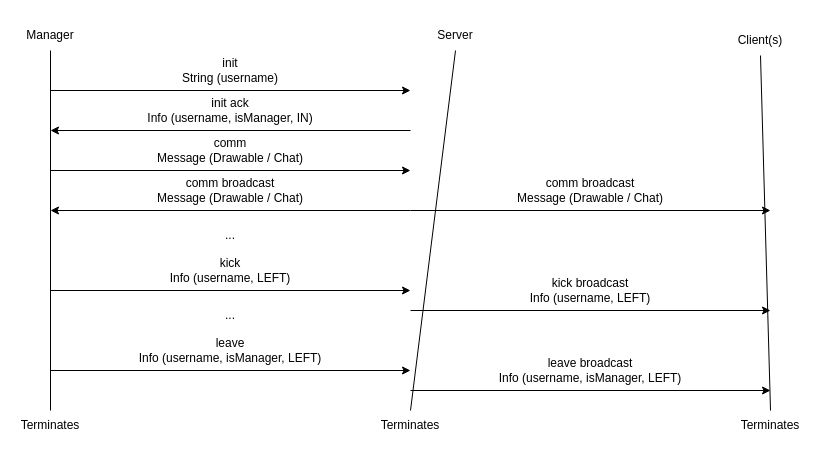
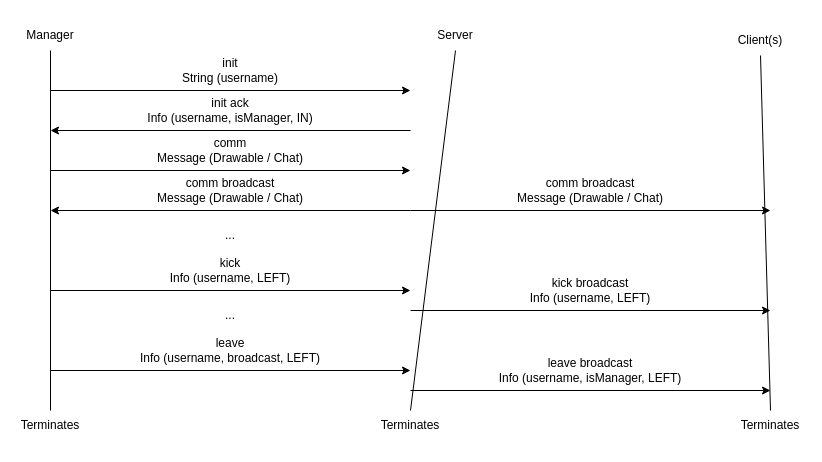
  <mxCell id="0" />
  <mxCell id="1" parent="0" />
  <mxCell id="2" value="Manager" style="text;html=1;strokeColor=none;fillColor=none;align=center;verticalAlign=middle;whiteSpace=wrap;rounded=0;" parent="1" vertex="1"><mxGeometry x="20" y="20" width="60" height="30" as="geometry" /></mxCell>
  <mxCell id="3" value="Server" style="text;html=1;strokeColor=none;fillColor=none;align=center;verticalAlign=middle;whiteSpace=wrap;rounded=0;" parent="1" vertex="1"><mxGeometry x="425" y="20" width="60" height="30" as="geometry" /></mxCell>
  <mxCell id="4" value="Client(s)" style="text;html=1;strokeColor=none;fillColor=none;align=center;verticalAlign=middle;whiteSpace=wrap;rounded=0;" parent="1" vertex="1"><mxGeometry x="730" y="25" width="60" height="30" as="geometry" /></mxCell>
  <mxCell id="5" value="" style="endArrow=none;html=1;rounded=0;entryX=0.5;entryY=1;entryDx=0;entryDy=0;" parent="1" target="3" edge="1"><mxGeometry width="50" height="50" relative="1" as="geometry"><mxPoint x="410" y="410" as="sourcePoint" /><mxPoint x="450" y="370" as="targetPoint" /></mxGeometry></mxCell>
  <mxCell id="6" value="" style="endArrow=none;html=1;rounded=0;entryX=0.5;entryY=1;entryDx=0;entryDy=0;" parent="1" target="4" edge="1"><mxGeometry width="50" height="50" relative="1" as="geometry"><mxPoint x="770" y="410" as="sourcePoint" /><mxPoint x="730" y="90" as="targetPoint" /></mxGeometry></mxCell>
  <mxCell id="7" value="" style="endArrow=none;html=1;rounded=0;entryX=0.5;entryY=1;entryDx=0;entryDy=0;" parent="1" target="2" edge="1"><mxGeometry width="50" height="50" relative="1" as="geometry"><mxPoint x="50" y="410" as="sourcePoint" /><mxPoint x="160" y="100" as="targetPoint" /></mxGeometry></mxCell>
  <mxCell id="8" value="" style="endArrow=classic;html=1;rounded=0;" parent="1" edge="1"><mxGeometry width="50" height="50" relative="1" as="geometry"><mxPoint x="50" y="90" as="sourcePoint" /><mxPoint x="410" y="90" as="targetPoint" /></mxGeometry></mxCell>
  <mxCell id="9" value="init&lt;br&gt;String (username)" style="text;html=1;strokeColor=none;fillColor=none;align=center;verticalAlign=middle;whiteSpace=wrap;rounded=0;" parent="1" vertex="1"><mxGeometry x="50" y="50" width="360" height="40" as="geometry" /></mxCell>
  <mxCell id="10" value="" style="endArrow=classic;html=1;rounded=0;" parent="1" edge="1"><mxGeometry width="50" height="50" relative="1" as="geometry"><mxPoint x="410" y="130" as="sourcePoint" /><mxPoint x="50" y="130" as="targetPoint" /></mxGeometry></mxCell>
  <mxCell id="11" value="init ack&lt;br&gt;Info (username, isManager, IN)" style="text;html=1;strokeColor=none;fillColor=none;align=center;verticalAlign=middle;whiteSpace=wrap;rounded=0;" parent="1" vertex="1"><mxGeometry x="50" y="90" width="360" height="40" as="geometry" /></mxCell>
  <mxCell id="12" value="" style="endArrow=classic;html=1;rounded=0;" parent="1" edge="1"><mxGeometry width="50" height="50" relative="1" as="geometry"><mxPoint x="50" y="170" as="sourcePoint" /><mxPoint x="410" y="170" as="targetPoint" /></mxGeometry></mxCell>
  <mxCell id="13" value="comm&lt;br&gt;Message (Drawable / Chat)" style="text;html=1;strokeColor=none;fillColor=none;align=center;verticalAlign=middle;whiteSpace=wrap;rounded=0;" parent="1" vertex="1"><mxGeometry x="50" y="130" width="360" height="40" as="geometry" /></mxCell>
  <mxCell id="14" value="" style="endArrow=classic;html=1;rounded=0;" parent="1" edge="1"><mxGeometry width="50" height="50" relative="1" as="geometry"><mxPoint x="410" y="210" as="sourcePoint" /><mxPoint x="50" y="210" as="targetPoint" /></mxGeometry></mxCell>
  <mxCell id="15" value="comm broadcast&lt;br&gt;Message (Drawable / Chat)" style="text;html=1;strokeColor=none;fillColor=none;align=center;verticalAlign=middle;whiteSpace=wrap;rounded=0;" parent="1" vertex="1"><mxGeometry x="50" y="170" width="360" height="40" as="geometry" /></mxCell>
  <mxCell id="16" value="" style="endArrow=classic;html=1;rounded=0;" parent="1" edge="1"><mxGeometry width="50" height="50" relative="1" as="geometry"><mxPoint x="410" y="210" as="sourcePoint" /><mxPoint x="770" y="210" as="targetPoint" /></mxGeometry></mxCell>
  <mxCell id="17" value="comm broadcast&lt;br&gt;Message (Drawable / Chat)" style="text;html=1;strokeColor=none;fillColor=none;align=center;verticalAlign=middle;whiteSpace=wrap;rounded=0;" parent="1" vertex="1"><mxGeometry x="410" y="170" width="360" height="40" as="geometry" /></mxCell>
  <mxCell id="18" value="..." style="text;html=1;strokeColor=none;fillColor=none;align=center;verticalAlign=middle;whiteSpace=wrap;rounded=0;" parent="1" vertex="1"><mxGeometry x="200" y="220" width="60" height="30" as="geometry" /></mxCell>
  <mxCell id="19" value="" style="endArrow=classic;html=1;rounded=0;" parent="1" edge="1"><mxGeometry width="50" height="50" relative="1" as="geometry"><mxPoint x="50" y="290" as="sourcePoint" /><mxPoint x="410" y="290" as="targetPoint" /></mxGeometry></mxCell>
  <mxCell id="20" value="kick&lt;br&gt;Info (username, LEFT)" style="text;html=1;strokeColor=none;fillColor=none;align=center;verticalAlign=middle;whiteSpace=wrap;rounded=0;" parent="1" vertex="1"><mxGeometry x="50" y="250" width="360" height="40" as="geometry" /></mxCell>
  <mxCell id="21" value="" style="endArrow=classic;html=1;rounded=0;" parent="1" edge="1"><mxGeometry width="50" height="50" relative="1" as="geometry"><mxPoint x="410" y="310" as="sourcePoint" /><mxPoint x="770" y="310" as="targetPoint" /></mxGeometry></mxCell>
  <mxCell id="22" value="kick broadcast&lt;br&gt;Info (username, LEFT)" style="text;html=1;strokeColor=none;fillColor=none;align=center;verticalAlign=middle;whiteSpace=wrap;rounded=0;" parent="1" vertex="1"><mxGeometry x="410" y="270" width="360" height="40" as="geometry" /></mxCell>
  <mxCell id="23" value="..." style="text;html=1;strokeColor=none;fillColor=none;align=center;verticalAlign=middle;whiteSpace=wrap;rounded=0;" parent="1" vertex="1"><mxGeometry x="200" y="300" width="60" height="30" as="geometry" /></mxCell>
  <mxCell id="24" value="" style="endArrow=classic;html=1;rounded=0;" parent="1" edge="1"><mxGeometry width="50" height="50" relative="1" as="geometry"><mxPoint x="50" y="370" as="sourcePoint" /><mxPoint x="410" y="370" as="targetPoint" /></mxGeometry></mxCell>
- <mxCell id="25" value="leave&lt;br&gt;Info (username, isManager, LEFT)" style="text;html=1;strokeColor=none;fillColor=none;align=center;verticalAlign=middle;whiteSpace=wrap;rounded=0;" parent="1" vertex="1"><mxGeometry x="50" y="330" width="360" height="40" as="geometry" /></mxCell>
+ <mxCell id="25" value="leave&lt;br&gt;Info (username, broadcast, LEFT)" style="text;html=1;strokeColor=none;fillColor=none;align=center;verticalAlign=middle;whiteSpace=wrap;rounded=0;" parent="1" vertex="1"><mxGeometry x="50" y="330" width="360" height="40" as="geometry" /></mxCell>
  <mxCell id="26" value="" style="endArrow=classic;html=1;rounded=0;" parent="1" edge="1"><mxGeometry width="50" height="50" relative="1" as="geometry"><mxPoint x="410" y="390" as="sourcePoint" /><mxPoint x="770" y="390" as="targetPoint" /></mxGeometry></mxCell>
  <mxCell id="27" value="leave broadcast&lt;br&gt;Info (username, isManager, LEFT)" style="text;html=1;strokeColor=none;fillColor=none;align=center;verticalAlign=middle;whiteSpace=wrap;rounded=0;" parent="1" vertex="1"><mxGeometry x="410" y="350" width="360" height="40" as="geometry" /></mxCell>
  <mxCell id="28" value="Terminates" style="text;html=1;strokeColor=none;fillColor=none;align=center;verticalAlign=middle;whiteSpace=wrap;rounded=0;" parent="1" vertex="1"><mxGeometry x="380" y="410" width="60" height="30" as="geometry" /></mxCell>
  <mxCell id="29" value="Terminates" style="text;html=1;strokeColor=none;fillColor=none;align=center;verticalAlign=middle;whiteSpace=wrap;rounded=0;" parent="1" vertex="1"><mxGeometry x="740" y="410" width="60" height="30" as="geometry" /></mxCell>
  <mxCell id="30" value="Terminates" style="text;html=1;strokeColor=none;fillColor=none;align=center;verticalAlign=middle;whiteSpace=wrap;rounded=0;" parent="1" vertex="1"><mxGeometry x="20" y="410" width="60" height="30" as="geometry" /></mxCell>
